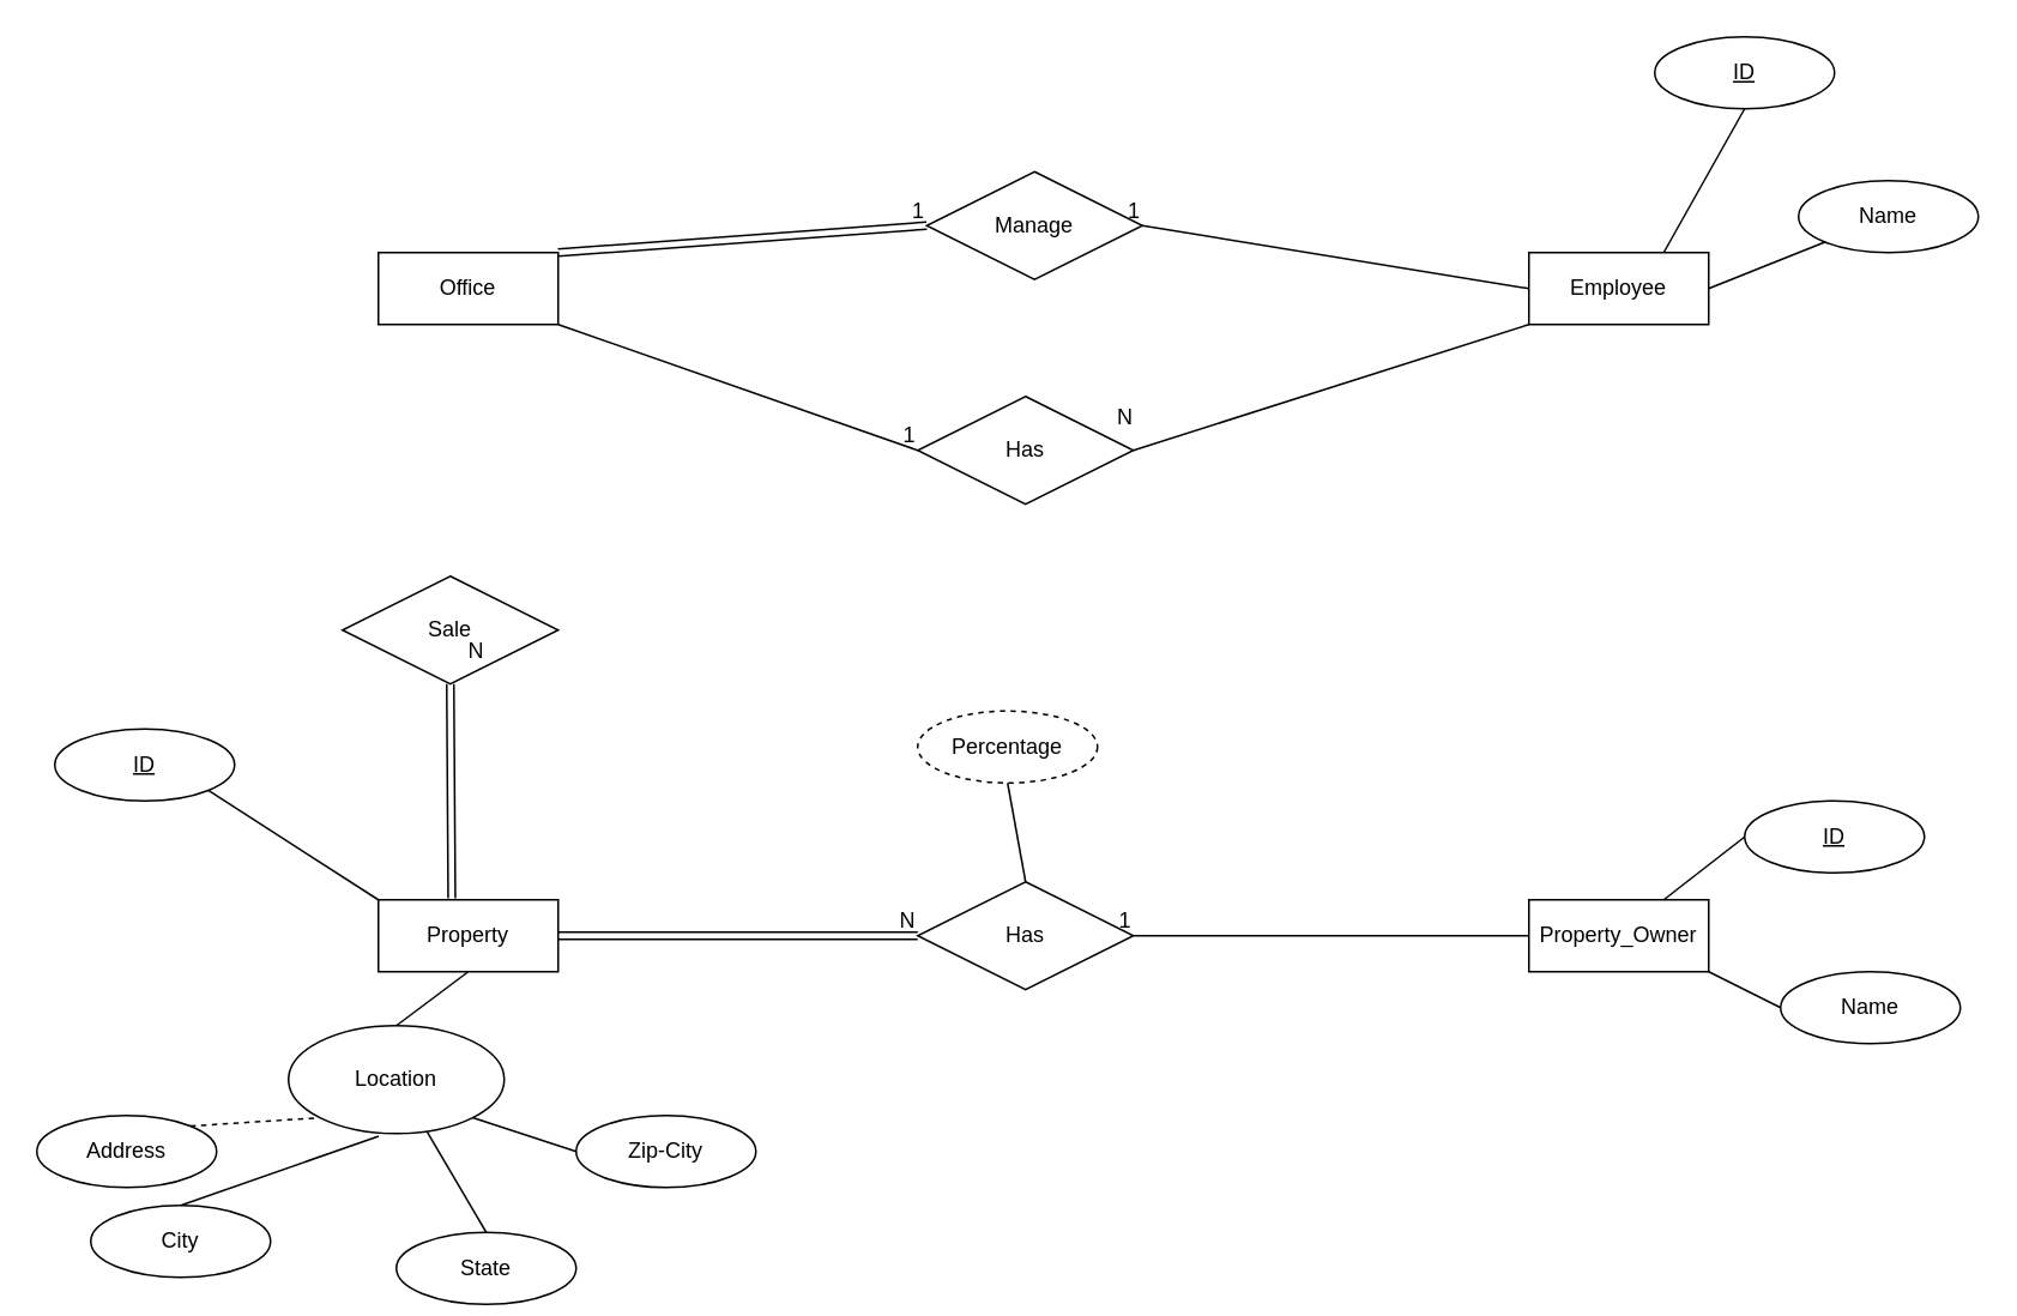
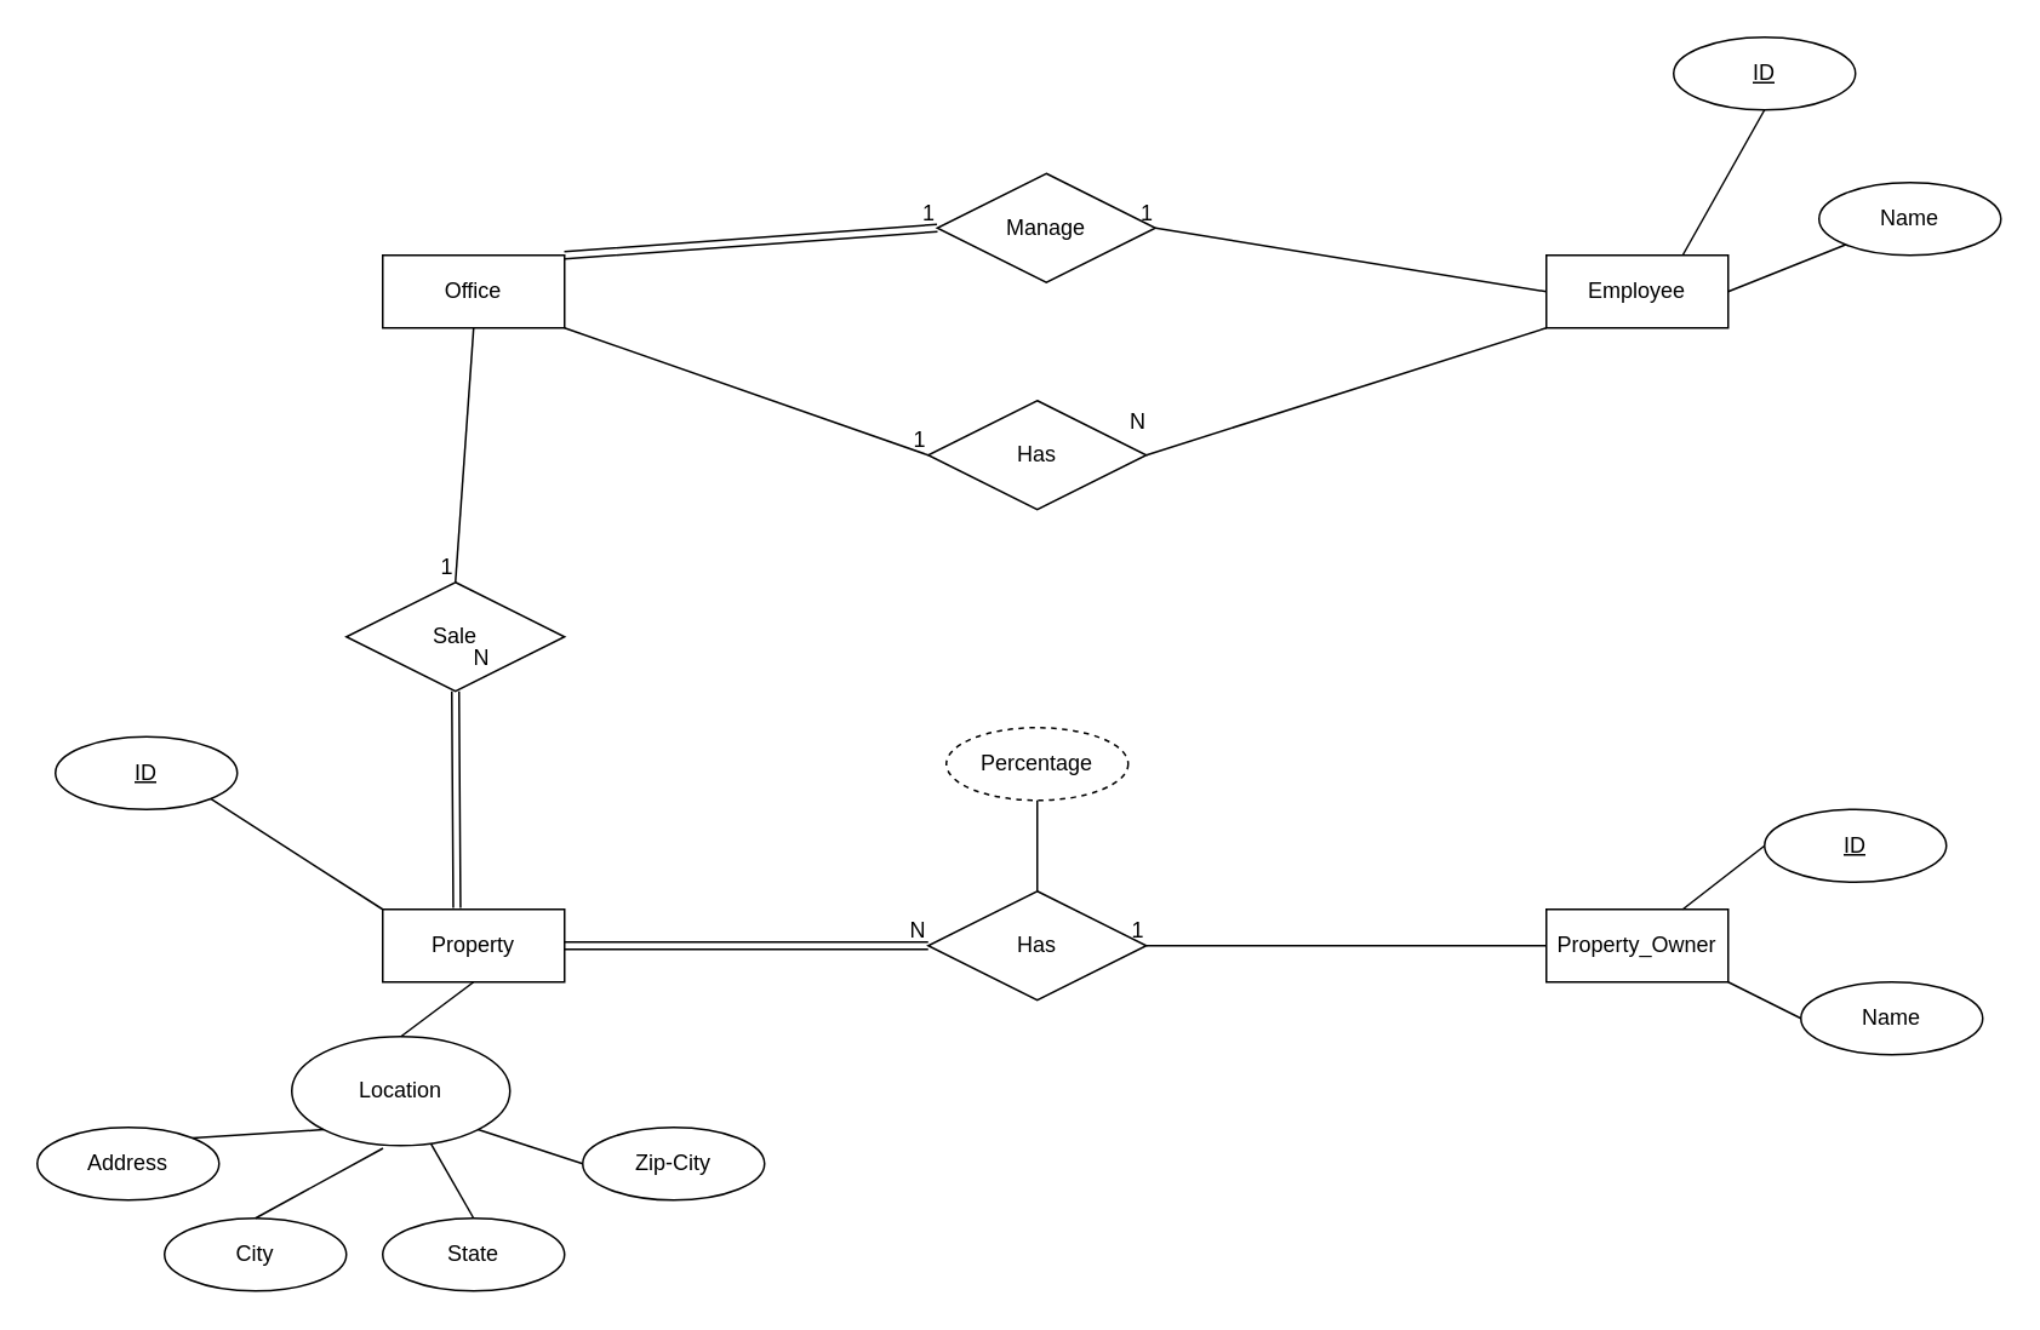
  <mxCell id="0" />
  <mxCell id="1" parent="0" />
  <mxCell id="2" value="Office" style="whiteSpace=wrap;html=1;align=center;" vertex="1" parent="1"><mxGeometry x="210" y="140" width="100" height="40" as="geometry" /></mxCell>
  <mxCell id="3" value="Employee" style="whiteSpace=wrap;html=1;align=center;" vertex="1" parent="1"><mxGeometry x="850" y="140" width="100" height="40" as="geometry" /></mxCell>
  <mxCell id="4" value="ID" style="ellipse;whiteSpace=wrap;html=1;align=center;fontStyle=4;" vertex="1" parent="1"><mxGeometry x="920" y="20" width="100" height="40" as="geometry" /></mxCell>
  <mxCell id="5" value="Name" style="ellipse;whiteSpace=wrap;html=1;align=center;" vertex="1" parent="1"><mxGeometry x="1000" y="100" width="100" height="40" as="geometry" /></mxCell>
  <mxCell id="6" value="" style="endArrow=none;html=1;rounded=0;exitX=0.75;exitY=0;exitDx=0;exitDy=0;entryX=0.5;entryY=1;entryDx=0;entryDy=0;" edge="1" parent="1" source="3" target="4"><mxGeometry relative="1" as="geometry"><mxPoint x="220" y="150" as="sourcePoint" /><mxPoint x="150" y="80" as="targetPoint" /></mxGeometry></mxCell>
  <mxCell id="7" value="" style="endArrow=none;html=1;rounded=0;exitX=1;exitY=0.5;exitDx=0;exitDy=0;entryX=0;entryY=1;entryDx=0;entryDy=0;" edge="1" parent="1" source="3" target="5"><mxGeometry relative="1" as="geometry"><mxPoint x="945" y="150" as="sourcePoint" /><mxPoint x="990" y="90" as="targetPoint" /></mxGeometry></mxCell>
  <mxCell id="8" value="Has" style="shape=rhombus;perimeter=rhombusPerimeter;whiteSpace=wrap;html=1;align=center;" vertex="1" parent="1"><mxGeometry x="510" y="220" width="120" height="60" as="geometry" /></mxCell>
  <mxCell id="9" value="" style="endArrow=none;html=1;rounded=0;entryX=0;entryY=0.5;entryDx=0;entryDy=0;" edge="1" parent="1" target="8"><mxGeometry relative="1" as="geometry"><mxPoint x="310" y="180" as="sourcePoint" /><mxPoint x="470" y="180" as="targetPoint" /></mxGeometry></mxCell>
  <mxCell id="10" value="1" style="resizable=0;html=1;whiteSpace=wrap;align=right;verticalAlign=bottom;" connectable="0" vertex="1" parent="9"><mxGeometry x="1" relative="1" as="geometry" /></mxCell>
  <mxCell id="11" value="" style="endArrow=none;html=1;rounded=0;entryX=1;entryY=0.5;entryDx=0;entryDy=0;exitX=0;exitY=1;exitDx=0;exitDy=0;" edge="1" parent="1" source="3" target="8"><mxGeometry relative="1" as="geometry"><mxPoint x="540" y="360" as="sourcePoint" /><mxPoint x="700" y="360" as="targetPoint" /></mxGeometry></mxCell>
  <mxCell id="12" value="N" style="resizable=0;html=1;whiteSpace=wrap;align=right;verticalAlign=bottom;" connectable="0" vertex="1" parent="11"><mxGeometry x="1" relative="1" as="geometry"><mxPoint x="1" y="-10" as="offset" /></mxGeometry></mxCell>
  <mxCell id="13" value="Manage" style="shape=rhombus;perimeter=rhombusPerimeter;whiteSpace=wrap;html=1;align=center;" vertex="1" parent="1"><mxGeometry x="515" y="95" width="120" height="60" as="geometry" /></mxCell>
  <mxCell id="14" value="" style="endArrow=none;html=1;rounded=0;entryX=1;entryY=0.5;entryDx=0;entryDy=0;exitX=0;exitY=0.5;exitDx=0;exitDy=0;" edge="1" parent="1" source="3" target="13"><mxGeometry relative="1" as="geometry"><mxPoint x="440" y="190" as="sourcePoint" /><mxPoint x="640" y="180" as="targetPoint" /></mxGeometry></mxCell>
  <mxCell id="15" value="1" style="resizable=0;html=1;whiteSpace=wrap;align=right;verticalAlign=bottom;" connectable="0" vertex="1" parent="14"><mxGeometry x="1" relative="1" as="geometry" /></mxCell>
  <mxCell id="16" value="Sale" style="shape=rhombus;perimeter=rhombusPerimeter;whiteSpace=wrap;html=1;align=center;" vertex="1" parent="1"><mxGeometry x="190" y="320" width="120" height="60" as="geometry" /></mxCell>
  <mxCell id="17" value="Property" style="whiteSpace=wrap;html=1;align=center;" vertex="1" parent="1"><mxGeometry x="210" y="500" width="100" height="40" as="geometry" /></mxCell>
+ <mxCell id="18" value="" style="endArrow=none;html=1;rounded=0;entryX=0.5;entryY=0;entryDx=0;entryDy=0;exitX=0.5;exitY=1;exitDx=0;exitDy=0;" edge="1" parent="1" source="2" target="16"><mxGeometry relative="1" as="geometry"><mxPoint x="320" y="190" as="sourcePoint" /><mxPoint x="520" y="260" as="targetPoint" /></mxGeometry></mxCell>
+ <mxCell id="19" value="1" style="resizable=0;html=1;whiteSpace=wrap;align=right;verticalAlign=bottom;" connectable="0" vertex="1" parent="18"><mxGeometry x="1" relative="1" as="geometry" /></mxCell>
  <mxCell id="20" value="" style="shape=link;html=1;rounded=0;exitX=0.5;exitY=1;exitDx=0;exitDy=0;entryX=0.408;entryY=-0.022;entryDx=0;entryDy=0;entryPerimeter=0;" edge="1" parent="1" source="16" target="17"><mxGeometry relative="1" as="geometry"><mxPoint x="540" y="360" as="sourcePoint" /><mxPoint x="700" y="360" as="targetPoint" /></mxGeometry></mxCell>
  <mxCell id="21" value="N" style="resizable=0;html=1;whiteSpace=wrap;align=right;verticalAlign=bottom;" connectable="0" vertex="1" parent="20"><mxGeometry x="1" relative="1" as="geometry"><mxPoint x="19" y="-129" as="offset" /></mxGeometry></mxCell>
  <mxCell id="22" value="ID" style="ellipse;whiteSpace=wrap;html=1;align=center;fontStyle=4;" vertex="1" parent="1"><mxGeometry x="30" y="405" width="100" height="40" as="geometry" /></mxCell>
  <mxCell id="23" value="" style="endArrow=none;html=1;rounded=0;exitX=1;exitY=1;exitDx=0;exitDy=0;entryX=0;entryY=0;entryDx=0;entryDy=0;" edge="1" parent="1" source="22" target="17"><mxGeometry relative="1" as="geometry"><mxPoint x="540" y="360" as="sourcePoint" /><mxPoint x="700" y="360" as="targetPoint" /></mxGeometry></mxCell>
  <mxCell id="24" value="Location" style="ellipse;whiteSpace=wrap;html=1;align=center;" vertex="1" parent="1"><mxGeometry x="160" y="570" width="120" height="60" as="geometry" /></mxCell>
  <mxCell id="25" value="" style="endArrow=none;html=1;rounded=0;exitX=0.5;exitY=0;exitDx=0;exitDy=0;entryX=0.5;entryY=1;entryDx=0;entryDy=0;" edge="1" parent="1" source="24" target="17"><mxGeometry relative="1" as="geometry"><mxPoint x="125" y="449" as="sourcePoint" /><mxPoint x="210" y="510" as="targetPoint" /></mxGeometry></mxCell>
  <mxCell id="26" value="Address" style="ellipse;whiteSpace=wrap;html=1;align=center;" vertex="1" parent="1"><mxGeometry x="20" y="620" width="100" height="40" as="geometry" /></mxCell>
- <mxCell id="27" value="City" style="ellipse;whiteSpace=wrap;html=1;align=center;" vertex="1" parent="1"><mxGeometry x="50" y="670" width="100" height="40" as="geometry" /></mxCell>
- <mxCell id="28" value="State" style="ellipse;whiteSpace=wrap;html=1;align=center;" vertex="1" parent="1"><mxGeometry x="220" y="685" width="100" height="40" as="geometry" /></mxCell>
+ <mxCell id="27" value="City" style="ellipse;whiteSpace=wrap;html=1;align=center;" vertex="1" parent="1"><mxGeometry x="90" y="670" width="100" height="40" as="geometry" /></mxCell>
+ <mxCell id="28" value="State" style="ellipse;whiteSpace=wrap;html=1;align=center;" vertex="1" parent="1"><mxGeometry x="210" y="670" width="100" height="40" as="geometry" /></mxCell>
  <mxCell id="29" value="Zip-City" style="ellipse;whiteSpace=wrap;html=1;align=center;" vertex="1" parent="1"><mxGeometry x="320" y="620" width="100" height="40" as="geometry" /></mxCell>
- <mxCell id="30" value="" style="endArrow=none;html=1;rounded=0;entryX=0;entryY=1;entryDx=0;entryDy=0;exitX=1;exitY=0;exitDx=0;exitDy=0;dashed=1;" edge="1" parent="1" source="26" target="24"><mxGeometry relative="1" as="geometry"><mxPoint x="540" y="600" as="sourcePoint" /><mxPoint x="700" y="600" as="targetPoint" /></mxGeometry></mxCell>
+ <mxCell id="30" value="" style="endArrow=none;html=1;rounded=0;entryX=0;entryY=1;entryDx=0;entryDy=0;exitX=1;exitY=0;exitDx=0;exitDy=0;" edge="1" parent="1" source="26" target="24"><mxGeometry relative="1" as="geometry"><mxPoint x="540" y="600" as="sourcePoint" /><mxPoint x="700" y="600" as="targetPoint" /></mxGeometry></mxCell>
  <mxCell id="31" value="" style="endArrow=none;html=1;rounded=0;entryX=0.418;entryY=1.025;entryDx=0;entryDy=0;exitX=0.5;exitY=0;exitDx=0;exitDy=0;entryPerimeter=0;" edge="1" parent="1" source="27" target="24"><mxGeometry relative="1" as="geometry"><mxPoint x="115" y="636" as="sourcePoint" /><mxPoint x="185" y="614" as="targetPoint" /></mxGeometry></mxCell>
  <mxCell id="32" value="" style="endArrow=none;html=1;rounded=0;exitX=0.5;exitY=0;exitDx=0;exitDy=0;" edge="1" parent="1" source="28" target="24"><mxGeometry relative="1" as="geometry"><mxPoint x="150" y="680" as="sourcePoint" /><mxPoint x="212" y="621" as="targetPoint" /></mxGeometry></mxCell>
  <mxCell id="33" value="" style="endArrow=none;html=1;rounded=0;entryX=1;entryY=1;entryDx=0;entryDy=0;exitX=0;exitY=0.5;exitDx=0;exitDy=0;" edge="1" parent="1" source="29" target="24"><mxGeometry relative="1" as="geometry"><mxPoint x="160" y="690" as="sourcePoint" /><mxPoint x="222" y="631" as="targetPoint" /></mxGeometry></mxCell>
  <mxCell id="34" value="Property_Owner" style="whiteSpace=wrap;html=1;align=center;" vertex="1" parent="1"><mxGeometry x="850" y="500" width="100" height="40" as="geometry" /></mxCell>
  <mxCell id="35" value="ID" style="ellipse;whiteSpace=wrap;html=1;align=center;fontStyle=4;" vertex="1" parent="1"><mxGeometry x="970" y="445" width="100" height="40" as="geometry" /></mxCell>
  <mxCell id="36" value="Name" style="ellipse;whiteSpace=wrap;html=1;align=center;" vertex="1" parent="1"><mxGeometry x="990" y="540" width="100" height="40" as="geometry" /></mxCell>
  <mxCell id="37" value="" style="endArrow=none;html=1;rounded=0;exitX=0.75;exitY=0;exitDx=0;exitDy=0;entryX=0;entryY=0.5;entryDx=0;entryDy=0;" edge="1" parent="1" source="34" target="35"><mxGeometry relative="1" as="geometry"><mxPoint x="945" y="150" as="sourcePoint" /><mxPoint x="980" y="70" as="targetPoint" /></mxGeometry></mxCell>
  <mxCell id="38" value="" style="endArrow=none;html=1;rounded=0;exitX=1;exitY=1;exitDx=0;exitDy=0;entryX=0;entryY=0.5;entryDx=0;entryDy=0;" edge="1" parent="1" source="34" target="36"><mxGeometry relative="1" as="geometry"><mxPoint x="955" y="160" as="sourcePoint" /><mxPoint x="990" y="80" as="targetPoint" /></mxGeometry></mxCell>
  <mxCell id="39" value="Has" style="shape=rhombus;perimeter=rhombusPerimeter;whiteSpace=wrap;html=1;align=center;" vertex="1" parent="1"><mxGeometry x="510" y="490" width="120" height="60" as="geometry" /></mxCell>
- <mxCell id="40" value="Percentage" style="ellipse;whiteSpace=wrap;html=1;align=center;dashed=1;" vertex="1" parent="1"><mxGeometry x="510" y="395" width="100" height="40" as="geometry" /></mxCell>
+ <mxCell id="40" value="Percentage" style="ellipse;whiteSpace=wrap;html=1;align=center;dashed=1;" vertex="1" parent="1"><mxGeometry x="520" y="400" width="100" height="40" as="geometry" /></mxCell>
  <mxCell id="41" value="" style="endArrow=none;html=1;rounded=0;entryX=0.5;entryY=1;entryDx=0;entryDy=0;exitX=0.5;exitY=0;exitDx=0;exitDy=0;" edge="1" parent="1" source="39" target="40"><mxGeometry relative="1" as="geometry"><mxPoint x="540" y="360" as="sourcePoint" /><mxPoint x="700" y="360" as="targetPoint" /></mxGeometry></mxCell>
  <mxCell id="42" value="" style="shape=link;html=1;rounded=0;exitX=1;exitY=0.5;exitDx=0;exitDy=0;entryX=0;entryY=0.5;entryDx=0;entryDy=0;" edge="1" parent="1" source="17" target="39"><mxGeometry relative="1" as="geometry"><mxPoint x="340" y="519.41" as="sourcePoint" /><mxPoint x="500" y="519.41" as="targetPoint" /></mxGeometry></mxCell>
  <mxCell id="43" value="N" style="resizable=0;html=1;whiteSpace=wrap;align=right;verticalAlign=bottom;" connectable="0" vertex="1" parent="42"><mxGeometry x="1" relative="1" as="geometry" /></mxCell>
  <mxCell id="44" value="" style="endArrow=none;html=1;rounded=0;exitX=0;exitY=0.5;exitDx=0;exitDy=0;entryX=1;entryY=0.5;entryDx=0;entryDy=0;" edge="1" parent="1" source="34" target="39"><mxGeometry relative="1" as="geometry"><mxPoint x="540" y="360" as="sourcePoint" /><mxPoint x="700" y="360" as="targetPoint" /></mxGeometry></mxCell>
  <mxCell id="45" value="1" style="resizable=0;html=1;whiteSpace=wrap;align=right;verticalAlign=bottom;" connectable="0" vertex="1" parent="44"><mxGeometry x="1" relative="1" as="geometry" /></mxCell>
  <mxCell id="46" value="" style="shape=link;html=1;rounded=0;entryX=0;entryY=0.5;entryDx=0;entryDy=0;exitX=1;exitY=0;exitDx=0;exitDy=0;" edge="1" parent="1" source="2" target="13"><mxGeometry relative="1" as="geometry"><mxPoint x="320" y="119.41" as="sourcePoint" /><mxPoint x="480" y="119.41" as="targetPoint" /></mxGeometry></mxCell>
  <mxCell id="47" value="1" style="resizable=0;html=1;whiteSpace=wrap;align=right;verticalAlign=bottom;" connectable="0" vertex="1" parent="46"><mxGeometry x="1" relative="1" as="geometry" /></mxCell>
